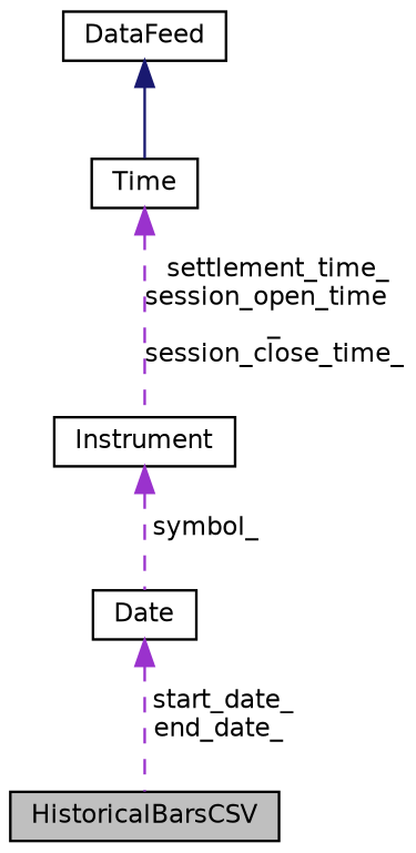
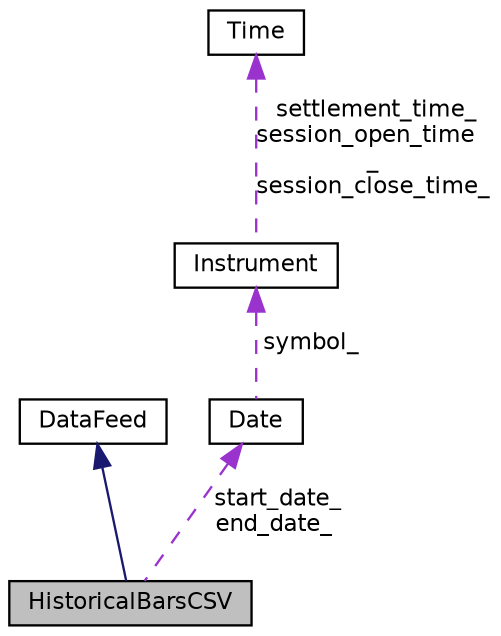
  digraph {
    node [color=black fillcolor=white fontname=Helvetica fontsize=10 shape=record style=filled]
    edge [color=darkorchid3 dir=back fontname=Helvetica fontsize=10 labelfontname=Helvetica labelfontsize=10 style=dashed]
    n1 [fillcolor=grey75 fontcolor=black height=0.2 label=HistoricalBarsCSV width=0.4]
    n2 [height=0.2 label=DataFeed width=0.4]
    n3 [height=0.2 label=Instrument width=0.4]
    n4 [height=0.2 label=Date width=0.4]
    n5 [height=0.2 label=Time width=0.4]
-   n2 -> n5 [color=midnightblue style=solid]
+   n2 -> n1 [color=midnightblue style=solid]
    n3 -> n4 [label=" symbol_"]
    n4 -> n1 [label=" start_date_\nend_date_"]
    n5 -> n3 [label=" settlement_time_\nsession_open_time\l_\nsession_close_time_"]
  }
